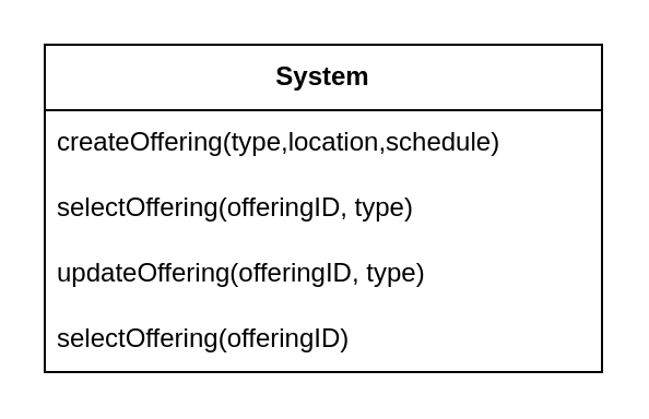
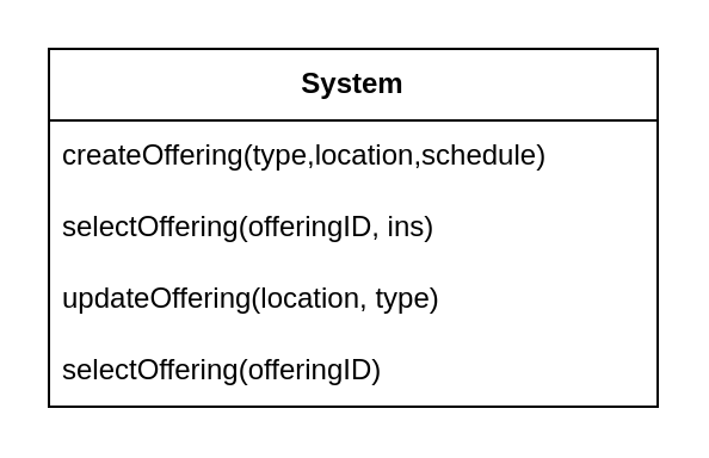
  <mxCell id="0" />
  <mxCell id="1" parent="0" />
  <mxCell id="2" value="&lt;b&gt;System&lt;/b&gt;" style="swimlane;fontStyle=0;childLayout=stackLayout;horizontal=1;startSize=30;horizontalStack=0;resizeParent=1;resizeParentMax=0;resizeLast=0;collapsible=1;marginBottom=0;whiteSpace=wrap;html=1;" vertex="1" parent="1"><mxGeometry x="20" y="20" width="255" height="150" as="geometry" /></mxCell>
  <mxCell id="3" value="&lt;span style=&quot;text-align: center; text-wrap: nowrap;&quot;&gt;createOffering(type,location,schedule)&lt;/span&gt;" style="text;strokeColor=none;fillColor=none;align=left;verticalAlign=middle;spacingLeft=4;spacingRight=4;overflow=hidden;points=[[0,0.5],[1,0.5]];portConstraint=eastwest;rotatable=0;whiteSpace=wrap;html=1;" vertex="1" parent="2"><mxGeometry y="30" width="255" height="30" as="geometry" /></mxCell>
- <mxCell id="4" value="&lt;span style=&quot;text-align: center; text-wrap: nowrap;&quot;&gt;selectOffering(offeringID, type)&lt;/span&gt;" style="text;strokeColor=none;fillColor=none;align=left;verticalAlign=middle;spacingLeft=4;spacingRight=4;overflow=hidden;points=[[0,0.5],[1,0.5]];portConstraint=eastwest;rotatable=0;whiteSpace=wrap;html=1;" vertex="1" parent="2"><mxGeometry y="60" width="255" height="30" as="geometry" /></mxCell>
- <mxCell id="5" value="&lt;span style=&quot;text-align: center; text-wrap: nowrap;&quot;&gt;updateOffering(offeringID, type)&lt;/span&gt;" style="text;strokeColor=none;fillColor=none;align=left;verticalAlign=middle;spacingLeft=4;spacingRight=4;overflow=hidden;points=[[0,0.5],[1,0.5]];portConstraint=eastwest;rotatable=0;whiteSpace=wrap;html=1;" vertex="1" parent="2"><mxGeometry y="90" width="255" height="30" as="geometry" /></mxCell>
+ <mxCell id="4" value="&lt;span style=&quot;text-align: center; text-wrap: nowrap;&quot;&gt;selectOffering(offeringID, ins)&lt;/span&gt;" style="text;strokeColor=none;fillColor=none;align=left;verticalAlign=middle;spacingLeft=4;spacingRight=4;overflow=hidden;points=[[0,0.5],[1,0.5]];portConstraint=eastwest;rotatable=0;whiteSpace=wrap;html=1;" vertex="1" parent="2"><mxGeometry y="60" width="255" height="30" as="geometry" /></mxCell>
+ <mxCell id="5" value="&lt;span style=&quot;text-align: center; text-wrap: nowrap;&quot;&gt;updateOffering(location, type)&lt;/span&gt;" style="text;strokeColor=none;fillColor=none;align=left;verticalAlign=middle;spacingLeft=4;spacingRight=4;overflow=hidden;points=[[0,0.5],[1,0.5]];portConstraint=eastwest;rotatable=0;whiteSpace=wrap;html=1;" vertex="1" parent="2"><mxGeometry y="90" width="255" height="30" as="geometry" /></mxCell>
  <mxCell id="6" value="&lt;span style=&quot;text-align: center; text-wrap: nowrap;&quot;&gt;selectOffering(offeringID)&lt;/span&gt;" style="text;strokeColor=none;fillColor=none;align=left;verticalAlign=middle;spacingLeft=4;spacingRight=4;overflow=hidden;points=[[0,0.5],[1,0.5]];portConstraint=eastwest;rotatable=0;whiteSpace=wrap;html=1;" vertex="1" parent="2"><mxGeometry y="120" width="255" height="30" as="geometry" /></mxCell>
